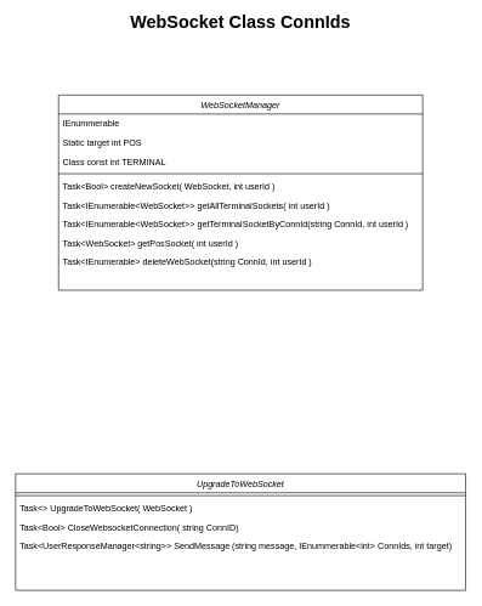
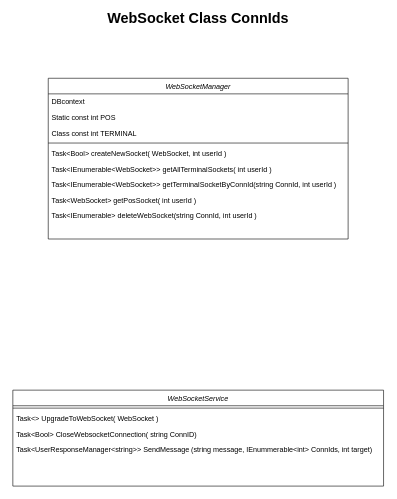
  <mxCell id="0" />
  <mxCell id="1" parent="0" />
  <mxCell id="2" value="&lt;font style=&quot;font-size: 24px&quot;&gt;&lt;b&gt;WebSocket Class ConnIds&lt;/b&gt;&lt;/font&gt;" style="text;html=1;strokeColor=none;fillColor=none;align=center;verticalAlign=middle;whiteSpace=wrap;rounded=0;" vertex="1" parent="1"><mxGeometry x="166" y="20" width="327" height="20" as="geometry" /></mxCell>
- <mxCell id="3" value="UpgradeToWebSocket" style="swimlane;fontStyle=2;align=center;verticalAlign=top;childLayout=stackLayout;horizontal=1;startSize=26;horizontalStack=0;resizeParent=1;resizeLast=0;collapsible=1;marginBottom=0;rounded=0;shadow=0;strokeWidth=1;" vertex="1" parent="1"><mxGeometry x="20.44" y="650" width="618.12" height="160" as="geometry"><mxRectangle x="230" y="140" width="160" height="26" as="alternateBounds" /></mxGeometry></mxCell>
+ <mxCell id="3" value="WebSocketService" style="swimlane;fontStyle=2;align=center;verticalAlign=top;childLayout=stackLayout;horizontal=1;startSize=26;horizontalStack=0;resizeParent=1;resizeLast=0;collapsible=1;marginBottom=0;rounded=0;shadow=0;strokeWidth=1;" vertex="1" parent="1"><mxGeometry x="20.44" y="650" width="618.12" height="160" as="geometry"><mxRectangle x="230" y="140" width="160" height="26" as="alternateBounds" /></mxGeometry></mxCell>
  <mxCell id="4" value="" style="line;html=1;strokeWidth=1;align=left;verticalAlign=middle;spacingTop=-1;spacingLeft=3;spacingRight=3;rotatable=0;labelPosition=right;points=[];portConstraint=eastwest;" vertex="1" parent="3"><mxGeometry y="26" width="618.12" height="8" as="geometry" /></mxCell>
  <mxCell id="5" value="Task&lt;&gt; UpgradeToWebSocket( WebSocket )" style="text;align=left;verticalAlign=top;spacingLeft=4;spacingRight=4;overflow=hidden;rotatable=0;points=[[0,0.5],[1,0.5]];portConstraint=eastwest;" vertex="1" parent="3"><mxGeometry y="34" width="618.12" height="26" as="geometry" /></mxCell>
  <mxCell id="6" value="Task&lt;Bool&gt; CloseWebsocketConnection( string ConnID)" style="text;align=left;verticalAlign=top;spacingLeft=4;spacingRight=4;overflow=hidden;rotatable=0;points=[[0,0.5],[1,0.5]];portConstraint=eastwest;" vertex="1" parent="3"><mxGeometry y="60" width="618.12" height="26" as="geometry" /></mxCell>
  <mxCell id="7" value="Task&lt;UserResponseManager&lt;string&gt;&gt; SendMessage (string message, IEnummerable&lt;int&gt; ConnIds, int target)" style="text;align=left;verticalAlign=top;spacingLeft=4;spacingRight=4;overflow=hidden;rotatable=0;points=[[0,0.5],[1,0.5]];portConstraint=eastwest;" vertex="1" parent="3"><mxGeometry y="86" width="618.12" height="26" as="geometry" /></mxCell>
  <mxCell id="8" value="WebSocketManager" style="swimlane;fontStyle=2;align=center;verticalAlign=top;childLayout=stackLayout;horizontal=1;startSize=26;horizontalStack=0;resizeParent=1;resizeLast=0;collapsible=1;marginBottom=0;rounded=0;shadow=0;strokeWidth=1;" vertex="1" parent="1"><mxGeometry x="79.5" y="130" width="500" height="268" as="geometry"><mxRectangle x="230" y="140" width="160" height="26" as="alternateBounds" /></mxGeometry></mxCell>
- <mxCell id="9" value="IEnummerable" style="text;align=left;verticalAlign=top;spacingLeft=4;spacingRight=4;overflow=hidden;rotatable=0;points=[[0,0.5],[1,0.5]];portConstraint=eastwest;rounded=0;shadow=0;html=0;" vertex="1" parent="8"><mxGeometry y="26" width="500" height="26" as="geometry" /></mxCell>
- <mxCell id="10" value="Static target int POS" style="text;align=left;verticalAlign=top;spacingLeft=4;spacingRight=4;overflow=hidden;rotatable=0;points=[[0,0.5],[1,0.5]];portConstraint=eastwest;rounded=0;shadow=0;html=0;" vertex="1" parent="8"><mxGeometry y="52" width="500" height="26" as="geometry" /></mxCell>
+ <mxCell id="9" value="DBcontext" style="text;align=left;verticalAlign=top;spacingLeft=4;spacingRight=4;overflow=hidden;rotatable=0;points=[[0,0.5],[1,0.5]];portConstraint=eastwest;rounded=0;shadow=0;html=0;" vertex="1" parent="8"><mxGeometry y="26" width="500" height="26" as="geometry" /></mxCell>
+ <mxCell id="10" value="Static const int POS" style="text;align=left;verticalAlign=top;spacingLeft=4;spacingRight=4;overflow=hidden;rotatable=0;points=[[0,0.5],[1,0.5]];portConstraint=eastwest;rounded=0;shadow=0;html=0;" vertex="1" parent="8"><mxGeometry y="52" width="500" height="26" as="geometry" /></mxCell>
  <mxCell id="11" value="Class const int TERMINAL" style="text;align=left;verticalAlign=top;spacingLeft=4;spacingRight=4;overflow=hidden;rotatable=0;points=[[0,0.5],[1,0.5]];portConstraint=eastwest;rounded=0;shadow=0;html=0;" vertex="1" parent="8"><mxGeometry y="78" width="500" height="26" as="geometry" /></mxCell>
  <mxCell id="12" value="" style="line;html=1;strokeWidth=1;align=left;verticalAlign=middle;spacingTop=-1;spacingLeft=3;spacingRight=3;rotatable=0;labelPosition=right;points=[];portConstraint=eastwest;" vertex="1" parent="8"><mxGeometry y="104" width="500" height="8" as="geometry" /></mxCell>
  <mxCell id="13" value="Task&lt;Bool&gt; createNewSocket( WebSocket, int userId )" style="text;align=left;verticalAlign=top;spacingLeft=4;spacingRight=4;overflow=hidden;rotatable=0;points=[[0,0.5],[1,0.5]];portConstraint=eastwest;" vertex="1" parent="8"><mxGeometry y="112" width="500" height="26" as="geometry" /></mxCell>
  <mxCell id="14" value="Task&lt;IEnumerable&lt;WebSocket&gt;&gt; getAllTerminalSockets( int userId )" style="text;align=left;verticalAlign=top;spacingLeft=4;spacingRight=4;overflow=hidden;rotatable=0;points=[[0,0.5],[1,0.5]];portConstraint=eastwest;" vertex="1" parent="8"><mxGeometry y="138" width="500" height="26" as="geometry" /></mxCell>
  <mxCell id="15" value="Task&lt;IEnumerable&lt;WebSocket&gt;&gt; getTerminalSocketByConnId(string ConnId, int userId )" style="text;align=left;verticalAlign=top;spacingLeft=4;spacingRight=4;overflow=hidden;rotatable=0;points=[[0,0.5],[1,0.5]];portConstraint=eastwest;" vertex="1" parent="8"><mxGeometry y="164" width="500" height="26" as="geometry" /></mxCell>
  <mxCell id="16" value="Task&lt;WebSocket&gt; getPosSocket( int userId )" style="text;align=left;verticalAlign=top;spacingLeft=4;spacingRight=4;overflow=hidden;rotatable=0;points=[[0,0.5],[1,0.5]];portConstraint=eastwest;" vertex="1" parent="8"><mxGeometry y="190" width="500" height="26" as="geometry" /></mxCell>
  <mxCell id="17" value="Task&lt;IEnumerable&gt; deleteWebSocket(string ConnId, int userId )" style="text;align=left;verticalAlign=top;spacingLeft=4;spacingRight=4;overflow=hidden;rotatable=0;points=[[0,0.5],[1,0.5]];portConstraint=eastwest;" vertex="1" parent="8"><mxGeometry y="216" width="500" height="26" as="geometry" /></mxCell>
